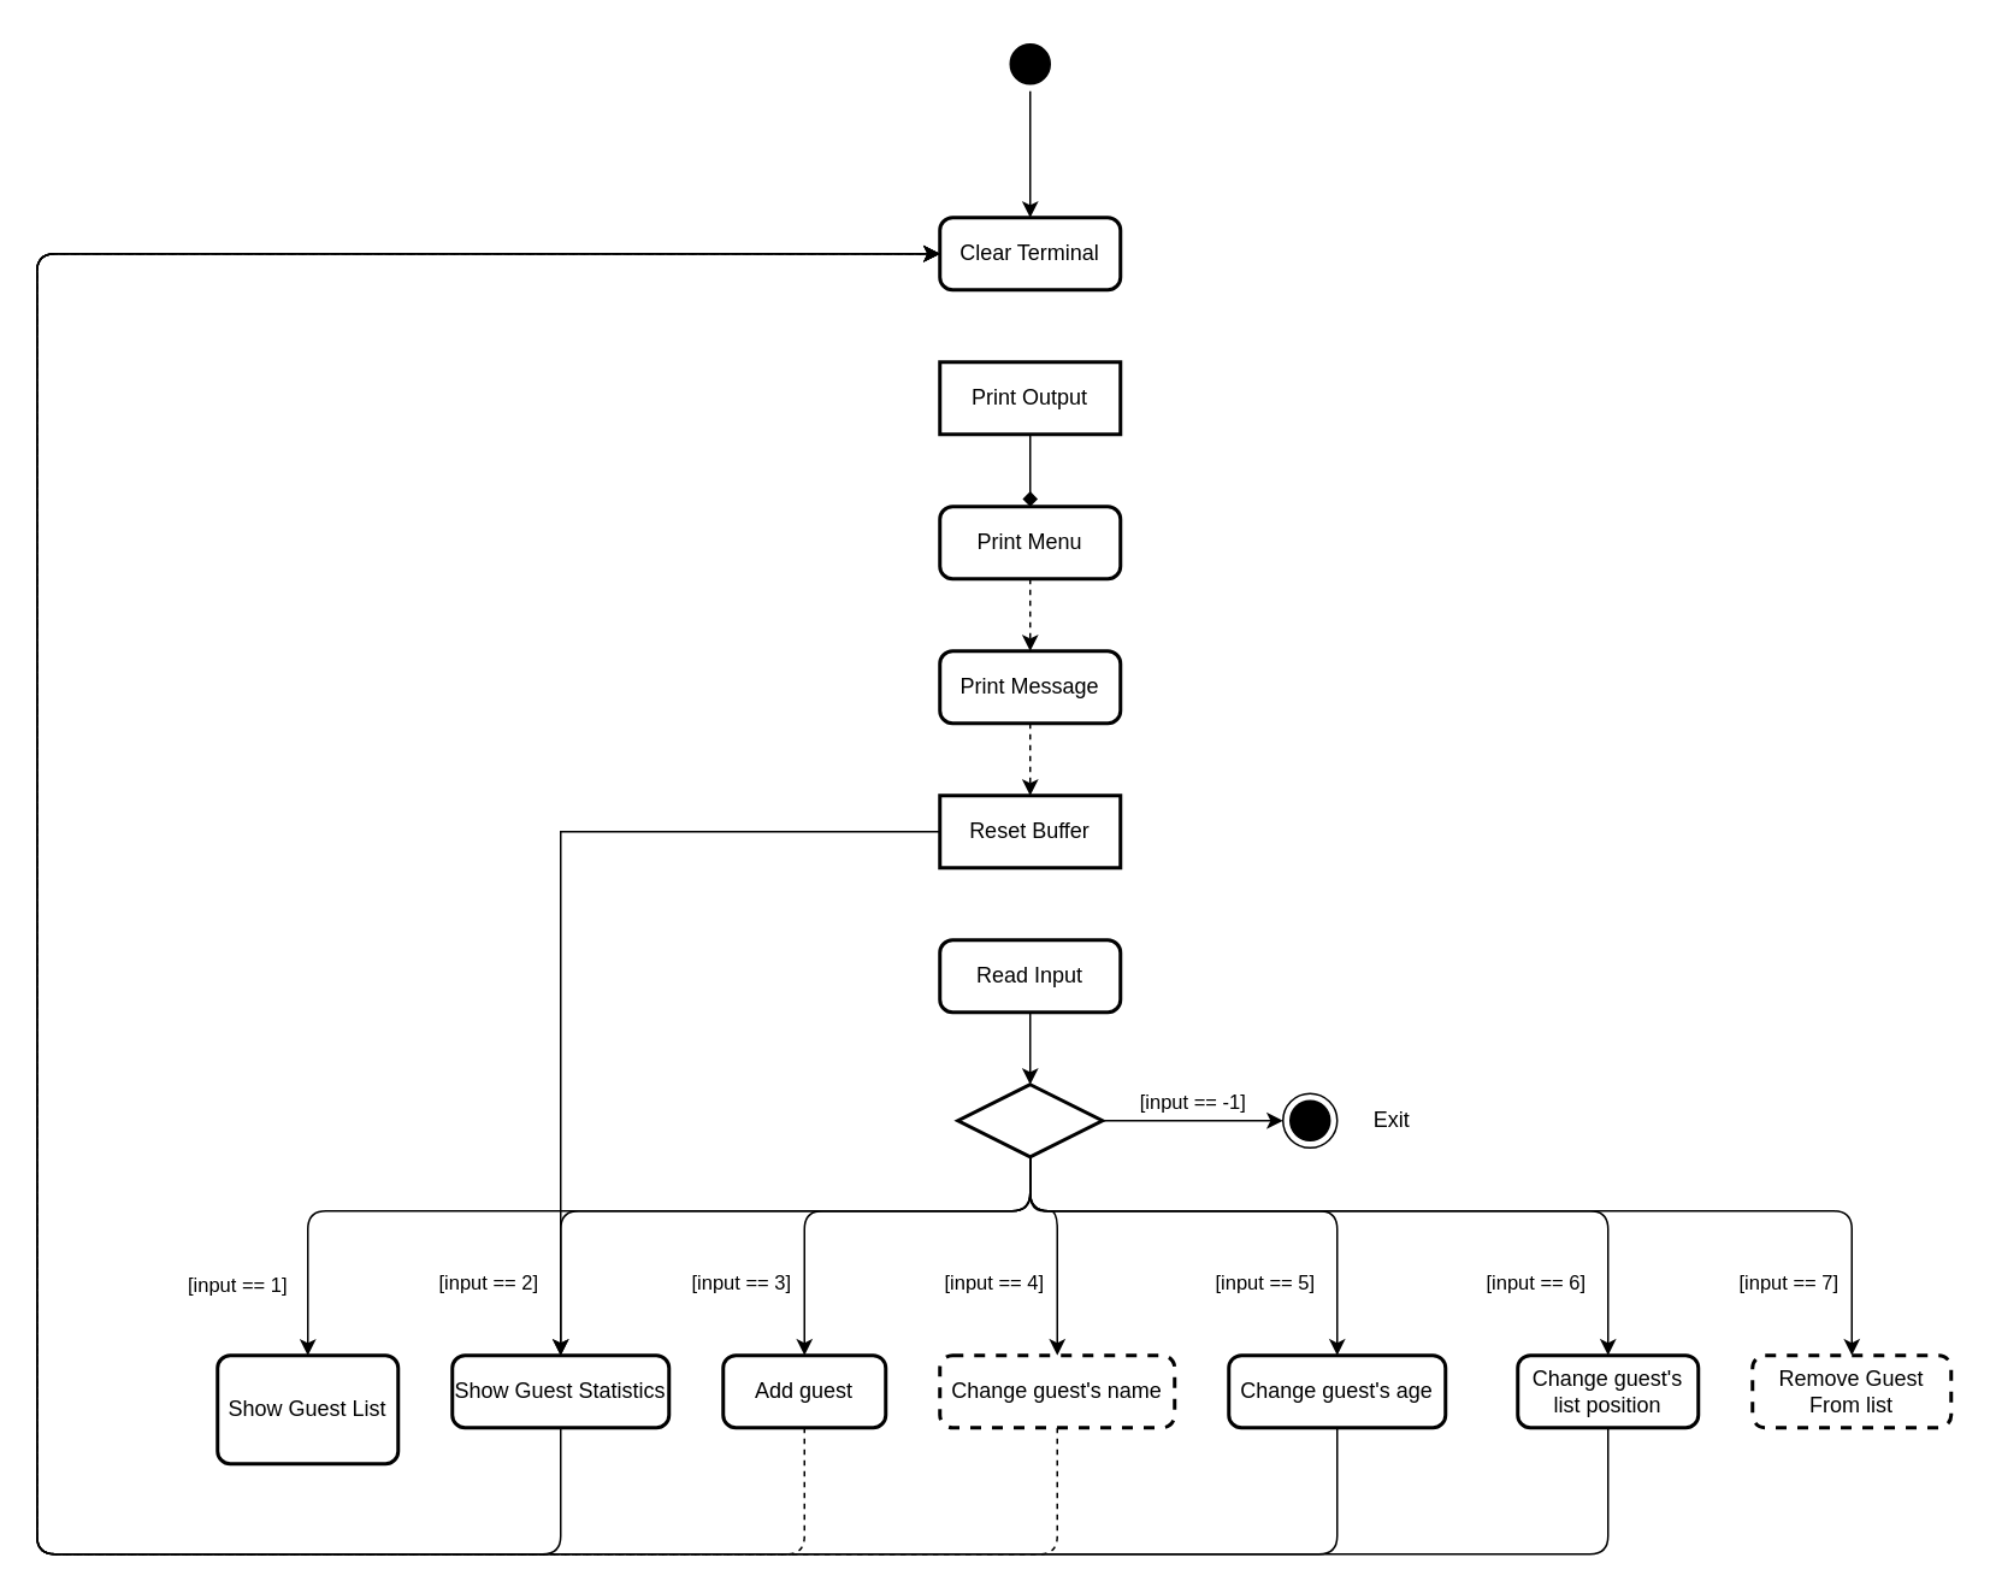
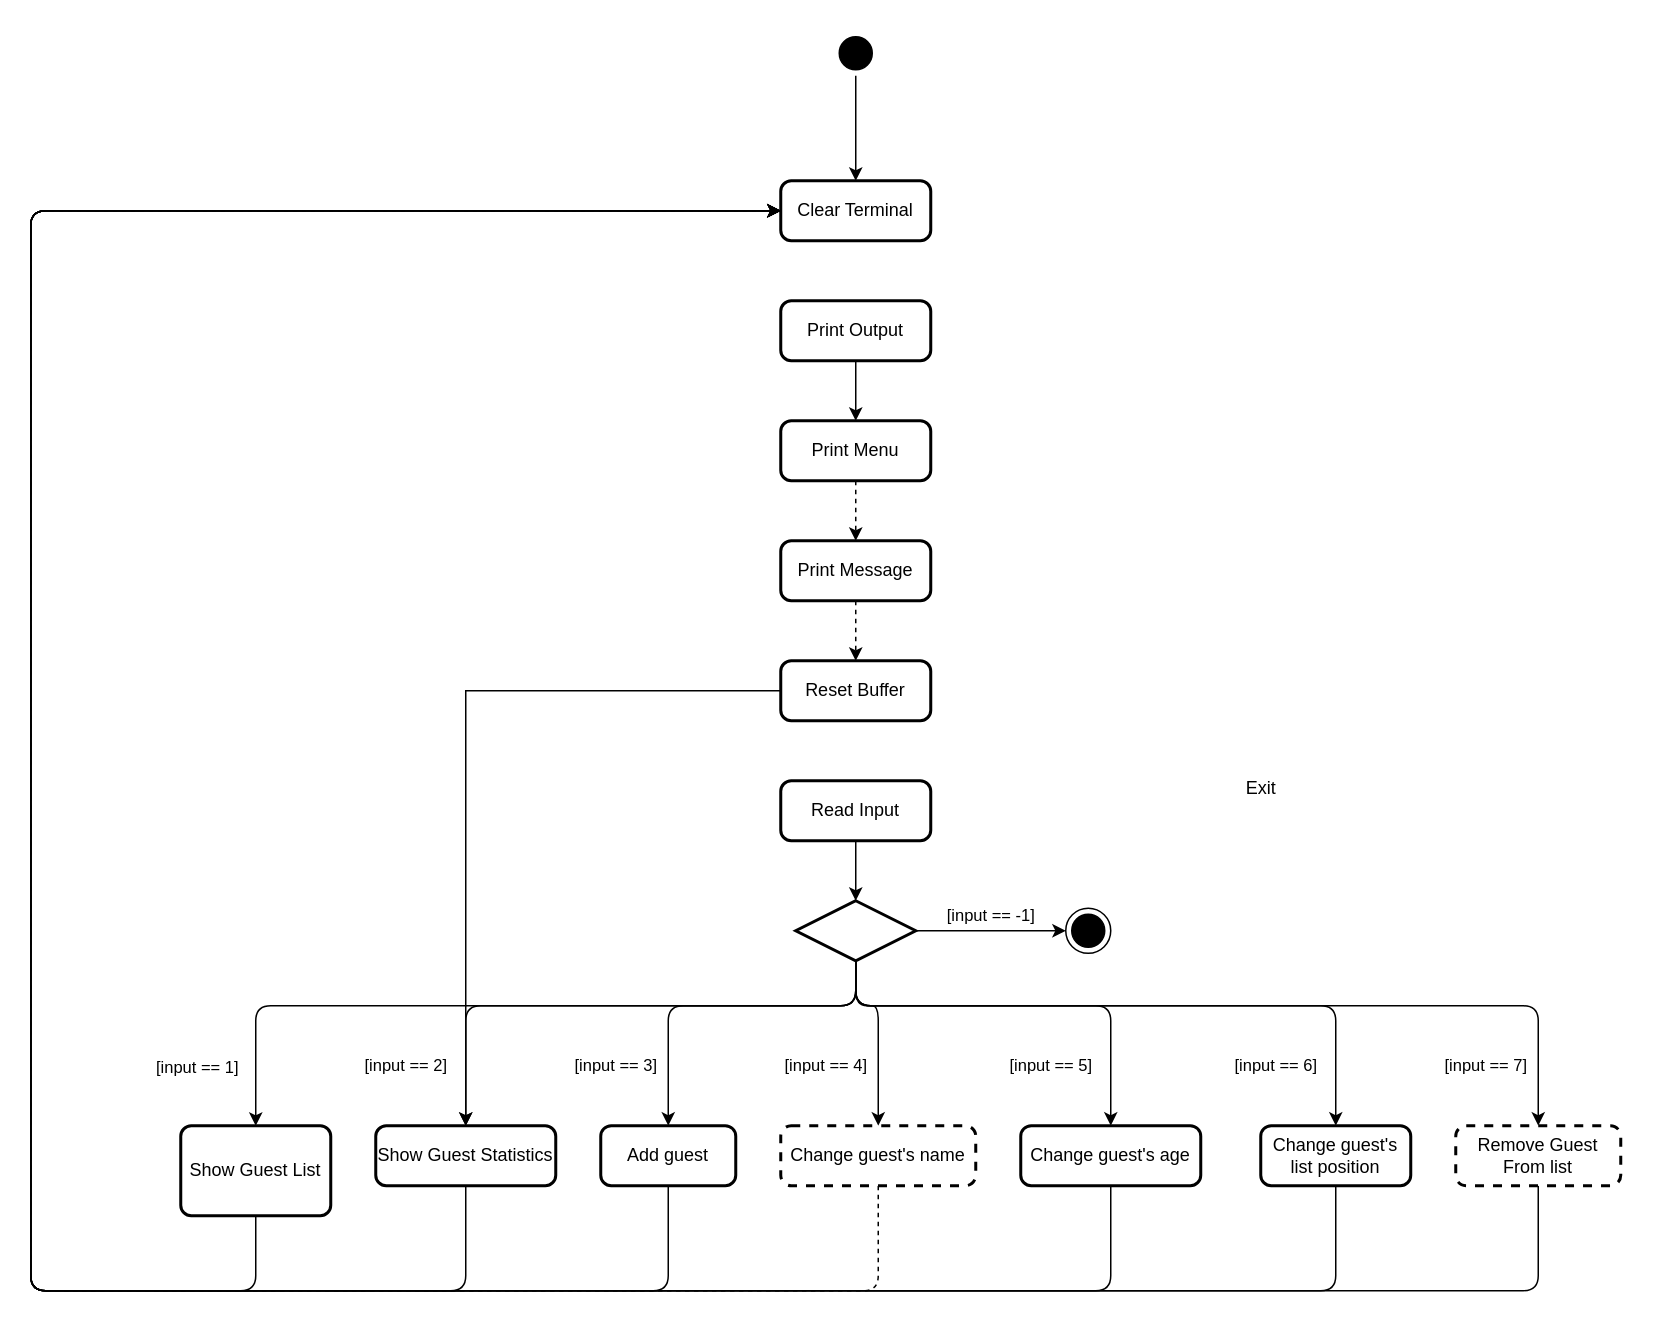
  <mxCell id="0" />
  <mxCell id="1" parent="0" />
  <mxCell id="2" value="" style="edgeStyle=orthogonalEdgeStyle;rounded=1;orthogonalLoop=1;jettySize=auto;html=1;strokeColor=#000000;" parent="1" source="3" target="31" edge="1"><mxGeometry relative="1" as="geometry" /></mxCell>
  <mxCell id="3" value="" style="ellipse;html=1;shape=startState;fillColor=#000000;" parent="1" vertex="1"><mxGeometry x="555" y="20" width="30" height="30" as="geometry" /></mxCell>
  <mxCell id="4" value="" style="edgeStyle=orthogonalEdgeStyle;rounded=0;orthogonalLoop=1;jettySize=auto;html=1;dashed=1;" parent="1" source="5" target="39" edge="1"><mxGeometry relative="1" as="geometry" /></mxCell>
  <mxCell id="5" value="Print Menu" style="rounded=1;whiteSpace=wrap;html=1;absoluteArcSize=1;arcSize=14;strokeWidth=2;" parent="1" vertex="1"><mxGeometry x="520" y="280" width="100" height="40" as="geometry" /></mxCell>
  <mxCell id="6" value="" style="edgeStyle=orthogonalEdgeStyle;rounded=0;orthogonalLoop=1;jettySize=auto;html=1;strokeColor=#000000;" parent="1" source="7" target="18" edge="1"><mxGeometry relative="1" as="geometry" /></mxCell>
  <mxCell id="7" value="Read Input" style="rounded=1;whiteSpace=wrap;html=1;absoluteArcSize=1;arcSize=14;strokeWidth=2;" parent="1" vertex="1"><mxGeometry x="520" y="520" width="100" height="40" as="geometry" /></mxCell>
  <mxCell id="8" value="" style="ellipse;html=1;shape=endState;fillColor=#000000;" parent="1" vertex="1"><mxGeometry x="710" y="605" width="30" height="30" as="geometry" /></mxCell>
  <mxCell id="9" value="[input == -1]" style="edgeStyle=orthogonalEdgeStyle;rounded=0;orthogonalLoop=1;jettySize=auto;html=1;exitX=1;exitY=0.5;exitDx=0;exitDy=0;strokeColor=#000000;" parent="1" source="18" target="8" edge="1"><mxGeometry y="10" relative="1" as="geometry"><mxPoint as="offset" /></mxGeometry></mxCell>
  <mxCell id="10" style="edgeStyle=orthogonalEdgeStyle;rounded=1;orthogonalLoop=1;jettySize=auto;html=1;strokeColor=#000000;" parent="1" source="18" target="20" edge="1"><mxGeometry relative="1" as="geometry"><mxPoint x="470" y="640.03" as="sourcePoint" /><mxPoint x="240" y="710.03" as="targetPoint" /><Array as="points"><mxPoint x="570" y="670" /><mxPoint x="170" y="670" /></Array></mxGeometry></mxCell>
  <mxCell id="11" value="[input == 1]" style="edgeLabel;html=1;align=center;verticalAlign=middle;resizable=0;points=[];" parent="10" vertex="1" connectable="0"><mxGeometry x="0.531" y="-2" relative="1" as="geometry"><mxPoint x="-79.76" y="42" as="offset" /></mxGeometry></mxCell>
  <mxCell id="12" value="[input == 7]" style="edgeStyle=orthogonalEdgeStyle;rounded=1;orthogonalLoop=1;jettySize=auto;html=1;strokeColor=#000000;" parent="1" source="18" target="22" edge="1"><mxGeometry x="0.859" y="-35" relative="1" as="geometry"><mxPoint x="469.941" y="640.001" as="sourcePoint" /><mxPoint x="970" y="710.03" as="targetPoint" /><Array as="points"><mxPoint x="570" y="670" /><mxPoint x="1025" y="670" /></Array><mxPoint as="offset" /></mxGeometry></mxCell>
  <mxCell id="13" value="[input == 3]" style="edgeStyle=orthogonalEdgeStyle;rounded=1;orthogonalLoop=1;jettySize=auto;html=1;entryX=0.5;entryY=0;entryDx=0;entryDy=0;strokeColor=#000000;" parent="1" source="18" target="24" edge="1"><mxGeometry x="0.66" y="-35" relative="1" as="geometry"><mxPoint x="470" y="640.03" as="sourcePoint" /><Array as="points"><mxPoint x="570" y="670" /><mxPoint x="445" y="670" /></Array><mxPoint as="offset" /></mxGeometry></mxCell>
  <mxCell id="14" value="[input == 4]" style="edgeStyle=orthogonalEdgeStyle;rounded=1;orthogonalLoop=1;jettySize=auto;html=1;strokeColor=#000000;" parent="1" source="18" target="26" edge="1"><mxGeometry x="0.36" y="-35" relative="1" as="geometry"><mxPoint x="469.941" y="640.001" as="sourcePoint" /><Array as="points"><mxPoint x="570" y="670" /><mxPoint x="585" y="670" /></Array><mxPoint as="offset" /></mxGeometry></mxCell>
  <mxCell id="15" value="[input == 5]" style="edgeStyle=orthogonalEdgeStyle;rounded=1;orthogonalLoop=1;jettySize=auto;html=1;strokeColor=#000000;" parent="1" source="18" target="28" edge="1"><mxGeometry x="0.715" y="-40" relative="1" as="geometry"><mxPoint x="470" y="640.03" as="sourcePoint" /><Array as="points"><mxPoint x="570" y="670" /><mxPoint x="740" y="670" /></Array><mxPoint as="offset" /></mxGeometry></mxCell>
  <mxCell id="16" value="[input == 6]" style="edgeStyle=orthogonalEdgeStyle;rounded=1;orthogonalLoop=1;jettySize=auto;html=1;strokeColor=#000000;" parent="1" source="18" target="30" edge="1"><mxGeometry x="0.814" y="-40" relative="1" as="geometry"><mxPoint x="470" y="640.03" as="sourcePoint" /><Array as="points"><mxPoint x="570" y="670" /><mxPoint x="890" y="670" /></Array><mxPoint as="offset" /></mxGeometry></mxCell>
  <mxCell id="17" value="[input == 2]" style="edgeStyle=orthogonalEdgeStyle;rounded=1;orthogonalLoop=1;jettySize=auto;html=1;exitX=0.5;exitY=1;exitDx=0;exitDy=0;" parent="1" source="18" target="33" edge="1"><mxGeometry x="0.784" y="-40" relative="1" as="geometry"><Array as="points"><mxPoint x="570" y="670" /><mxPoint x="310" y="670" /></Array><mxPoint as="offset" /></mxGeometry></mxCell>
  <mxCell id="18" value="" style="rhombus;whiteSpace=wrap;html=1;strokeWidth=2;rounded=0;" parent="1" vertex="1"><mxGeometry x="530" y="600" width="80" height="40" as="geometry" /></mxCell>
+ <mxCell id="19" style="edgeStyle=orthogonalEdgeStyle;rounded=1;orthogonalLoop=1;jettySize=auto;html=1;exitX=0.5;exitY=1;exitDx=0;exitDy=0;entryX=0;entryY=0.5;entryDx=0;entryDy=0;" parent="1" source="20" target="31" edge="1"><mxGeometry relative="1" as="geometry"><Array as="points"><mxPoint x="170" y="860" /><mxPoint x="20" y="860" /><mxPoint x="20" y="140" /></Array></mxGeometry></mxCell>
  <mxCell id="20" value="Show Guest List" style="rounded=1;whiteSpace=wrap;html=1;absoluteArcSize=1;arcSize=14;strokeWidth=2;" parent="1" vertex="1"><mxGeometry x="120" y="750" width="100" height="60" as="geometry" /></mxCell>
+ <mxCell id="21" style="edgeStyle=orthogonalEdgeStyle;rounded=1;orthogonalLoop=1;jettySize=auto;html=1;exitX=0.5;exitY=1;exitDx=0;exitDy=0;entryX=0;entryY=0.5;entryDx=0;entryDy=0;" parent="1" source="22" target="31" edge="1"><mxGeometry relative="1" as="geometry"><Array as="points"><mxPoint x="1025" y="860" /><mxPoint x="20" y="860" /><mxPoint x="20" y="140" /></Array></mxGeometry></mxCell>
  <mxCell id="22" value="Remove Guest From list" style="rounded=1;whiteSpace=wrap;html=1;absoluteArcSize=1;arcSize=14;strokeWidth=2;dashed=1;" parent="1" vertex="1"><mxGeometry x="970" y="749.97" width="110" height="40" as="geometry" /></mxCell>
- <mxCell id="23" style="edgeStyle=orthogonalEdgeStyle;rounded=1;orthogonalLoop=1;jettySize=auto;elbow=vertical;html=1;exitX=0.5;exitY=1;exitDx=0;exitDy=0;entryX=0;entryY=0.5;entryDx=0;entryDy=0;dashed=1;" parent="1" source="24" target="31" edge="1"><mxGeometry relative="1" as="geometry"><Array as="points"><mxPoint x="445" y="860" /><mxPoint x="20" y="860" /><mxPoint x="20" y="140" /></Array></mxGeometry></mxCell>
+ <mxCell id="23" style="edgeStyle=orthogonalEdgeStyle;rounded=1;orthogonalLoop=1;jettySize=auto;elbow=vertical;html=1;exitX=0.5;exitY=1;exitDx=0;exitDy=0;entryX=0;entryY=0.5;entryDx=0;entryDy=0;" parent="1" source="24" target="31" edge="1"><mxGeometry relative="1" as="geometry"><Array as="points"><mxPoint x="445" y="860" /><mxPoint x="20" y="860" /><mxPoint x="20" y="140" /></Array></mxGeometry></mxCell>
  <mxCell id="24" value="Add guest" style="rounded=1;whiteSpace=wrap;html=1;absoluteArcSize=1;arcSize=14;strokeWidth=2;" parent="1" vertex="1"><mxGeometry x="400" y="749.97" width="90" height="40" as="geometry" /></mxCell>
  <mxCell id="25" style="edgeStyle=orthogonalEdgeStyle;rounded=1;orthogonalLoop=1;jettySize=auto;html=1;entryX=0;entryY=0.5;entryDx=0;entryDy=0;dashed=1;" parent="1" source="26" target="31" edge="1"><mxGeometry relative="1" as="geometry"><Array as="points"><mxPoint x="585" y="860" /><mxPoint x="20" y="860" /><mxPoint x="20" y="140" /></Array></mxGeometry></mxCell>
  <mxCell id="26" value="Change guest's name" style="rounded=1;whiteSpace=wrap;html=1;absoluteArcSize=1;arcSize=14;strokeWidth=2;dashed=1;" parent="1" vertex="1"><mxGeometry x="520" y="749.97" width="130" height="40" as="geometry" /></mxCell>
  <mxCell id="27" style="edgeStyle=orthogonalEdgeStyle;rounded=1;orthogonalLoop=1;jettySize=auto;html=1;exitX=0.5;exitY=1;exitDx=0;exitDy=0;entryX=0;entryY=0.5;entryDx=0;entryDy=0;" parent="1" source="28" target="31" edge="1"><mxGeometry relative="1" as="geometry"><Array as="points"><mxPoint x="740" y="860" /><mxPoint x="20" y="860" /><mxPoint x="20" y="140" /></Array></mxGeometry></mxCell>
  <mxCell id="28" value="Change guest's age" style="rounded=1;whiteSpace=wrap;html=1;absoluteArcSize=1;arcSize=14;strokeWidth=2;" parent="1" vertex="1"><mxGeometry x="680" y="749.97" width="120" height="40" as="geometry" /></mxCell>
  <mxCell id="29" style="edgeStyle=orthogonalEdgeStyle;rounded=1;orthogonalLoop=1;jettySize=auto;html=1;exitX=0.5;exitY=1;exitDx=0;exitDy=0;entryX=0;entryY=0.5;entryDx=0;entryDy=0;" parent="1" source="30" target="31" edge="1"><mxGeometry relative="1" as="geometry"><Array as="points"><mxPoint x="890" y="860" /><mxPoint x="20" y="860" /><mxPoint x="20" y="140" /></Array></mxGeometry></mxCell>
  <mxCell id="30" value="Change guest's list position" style="rounded=1;whiteSpace=wrap;html=1;absoluteArcSize=1;arcSize=14;strokeWidth=2;" parent="1" vertex="1"><mxGeometry x="840" y="749.97" width="100" height="40" as="geometry" /></mxCell>
  <mxCell id="31" value="Clear Terminal" style="rounded=1;whiteSpace=wrap;html=1;absoluteArcSize=1;arcSize=14;strokeWidth=2;" parent="1" vertex="1"><mxGeometry x="520" y="120" width="100" height="40" as="geometry" /></mxCell>
  <mxCell id="32" style="edgeStyle=orthogonalEdgeStyle;rounded=1;orthogonalLoop=1;jettySize=auto;html=1;exitX=0.5;exitY=1;exitDx=0;exitDy=0;entryX=0;entryY=0.5;entryDx=0;entryDy=0;endArrow=none;" parent="1" source="33" target="31" edge="1"><mxGeometry relative="1" as="geometry"><Array as="points"><mxPoint x="310" y="860" /><mxPoint x="20" y="860" /><mxPoint x="20" y="140" /></Array></mxGeometry></mxCell>
  <mxCell id="33" value="Show Guest Statistics" style="rounded=1;whiteSpace=wrap;html=1;absoluteArcSize=1;arcSize=14;strokeWidth=2;" parent="1" vertex="1"><mxGeometry x="250" y="750" width="120" height="40" as="geometry" /></mxCell>
  <mxCell id="34" value="" style="edgeStyle=orthogonalEdgeStyle;rounded=0;orthogonalLoop=1;jettySize=auto;html=1;" parent="1" source="35" target="33" edge="1"><mxGeometry relative="1" as="geometry" /></mxCell>
- <mxCell id="35" value="Reset Buffer" style="whiteSpace=wrap;html=1;absoluteArcSize=1;arcSize=14;strokeWidth=2;rounded=0;" parent="1" vertex="1"><mxGeometry x="520" y="440" width="100" height="40" as="geometry" /></mxCell>
- <mxCell id="36" style="edgeStyle=orthogonalEdgeStyle;rounded=0;orthogonalLoop=1;jettySize=auto;html=1;endArrow=diamond;" parent="1" source="37" target="5" edge="1"><mxGeometry relative="1" as="geometry" /></mxCell>
- <mxCell id="37" value="Print Output" style="whiteSpace=wrap;html=1;absoluteArcSize=1;arcSize=14;strokeWidth=2;rounded=0;" parent="1" vertex="1"><mxGeometry x="520" y="200" width="100" height="40" as="geometry" /></mxCell>
+ <mxCell id="35" value="Reset Buffer" style="rounded=1;whiteSpace=wrap;html=1;absoluteArcSize=1;arcSize=14;strokeWidth=2;" parent="1" vertex="1"><mxGeometry x="520" y="440" width="100" height="40" as="geometry" /></mxCell>
+ <mxCell id="36" style="edgeStyle=orthogonalEdgeStyle;rounded=0;orthogonalLoop=1;jettySize=auto;html=1;" parent="1" source="37" target="5" edge="1"><mxGeometry relative="1" as="geometry" /></mxCell>
+ <mxCell id="37" value="Print Output" style="rounded=1;whiteSpace=wrap;html=1;absoluteArcSize=1;arcSize=14;strokeWidth=2;" parent="1" vertex="1"><mxGeometry x="520" y="200" width="100" height="40" as="geometry" /></mxCell>
  <mxCell id="38" value="" style="edgeStyle=orthogonalEdgeStyle;rounded=0;orthogonalLoop=1;jettySize=auto;html=1;dashed=1;" parent="1" source="39" target="35" edge="1"><mxGeometry relative="1" as="geometry" /></mxCell>
  <mxCell id="39" value="Print Message" style="rounded=1;whiteSpace=wrap;html=1;absoluteArcSize=1;arcSize=14;strokeWidth=2;" parent="1" vertex="1"><mxGeometry x="520" y="360" width="100" height="40" as="geometry" /></mxCell>
- <mxCell id="40" value="Exit" style="text;html=1;align=center;verticalAlign=middle;resizable=0;points=[];autosize=1;" parent="1" vertex="1"><mxGeometry x="750" y="610" width="40" height="20" as="geometry" /></mxCell>
+ <mxCell id="40" value="Exit" style="text;html=1;align=center;verticalAlign=middle;resizable=0;points=[];autosize=1;" parent="1" vertex="1"><mxGeometry x="820" y="515" width="40" height="20" as="geometry" /></mxCell>
